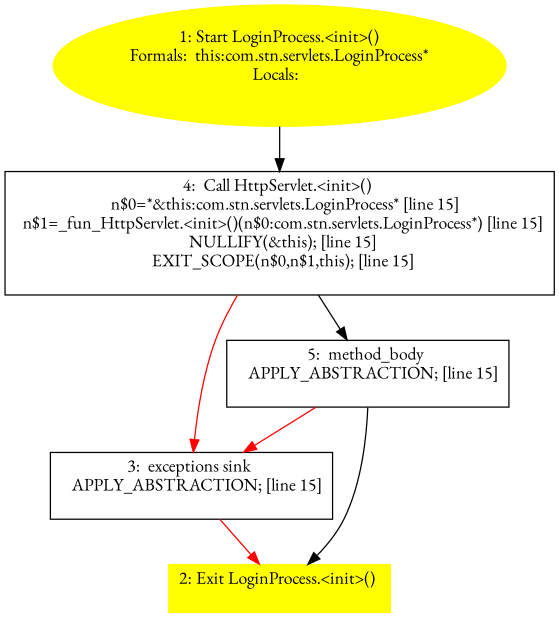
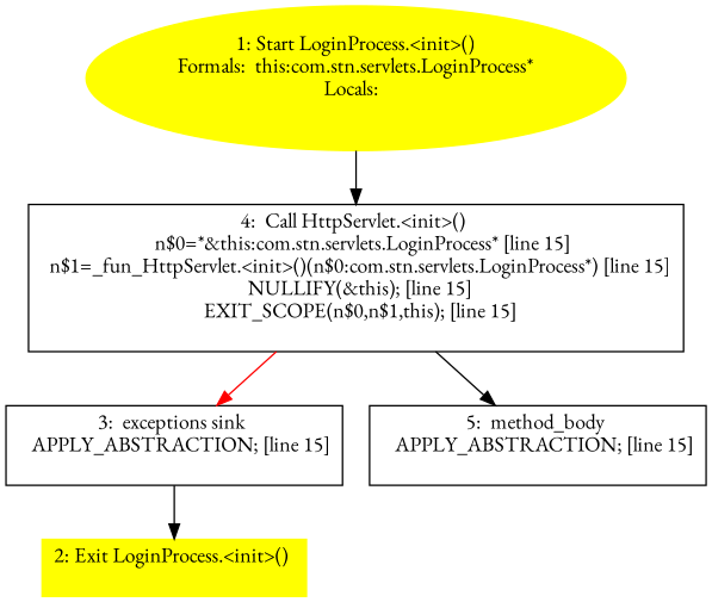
  digraph {
    fontname="EB Garamond"
    node [fontname="EB Garamond" shape=box]
    edge [fontname="EB Garamond"]
    n1 [color=yellow label="1: Start LoginProcess.<init>()\nFormals:  this:com.stn.servlets.LoginProcess*\nLocals:  \n  " style=filled shape=""]
    n2 [label="4:  Call HttpServlet.<init>() \n   n$0=*&this:com.stn.servlets.LoginProcess* [line 15]\n  n$1=_fun_HttpServlet.<init>()(n$0:com.stn.servlets.LoginProcess*) [line 15]\n  NULLIFY(&this); [line 15]\n  EXIT_SCOPE(n$0,n$1,this); [line 15]\n "]
    n3 [label="3:  exceptions sink \n   APPLY_ABSTRACTION; [line 15]\n "]
    n4 [label="5:  method_body \n   APPLY_ABSTRACTION; [line 15]\n "]
    n5 [color=yellow label="2: Exit LoginProcess.<init>() \n  " style=filled]
    n1 -> n2
    n2 -> n3 [color=red]
    n2 -> n4
-   n3 -> n5 [color=red]
-   n4 -> n3 [color=red]
-   n4 -> n5
+   n3 -> n5
  }
